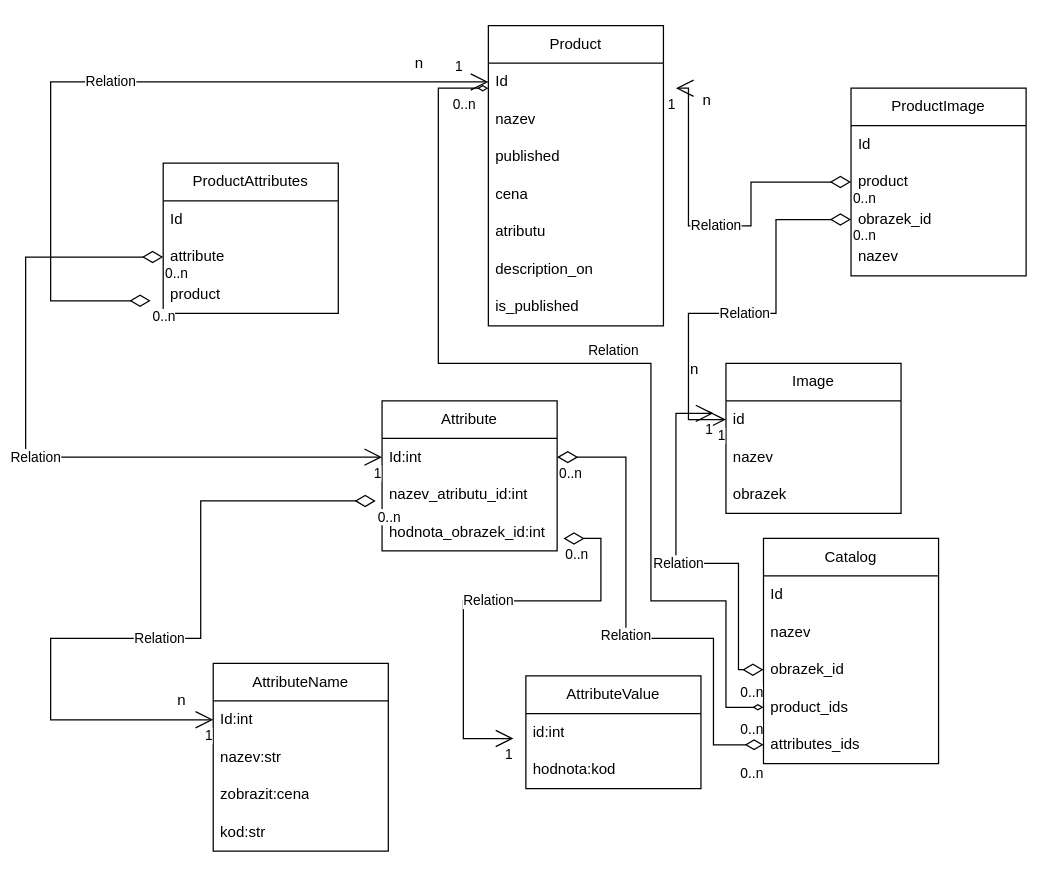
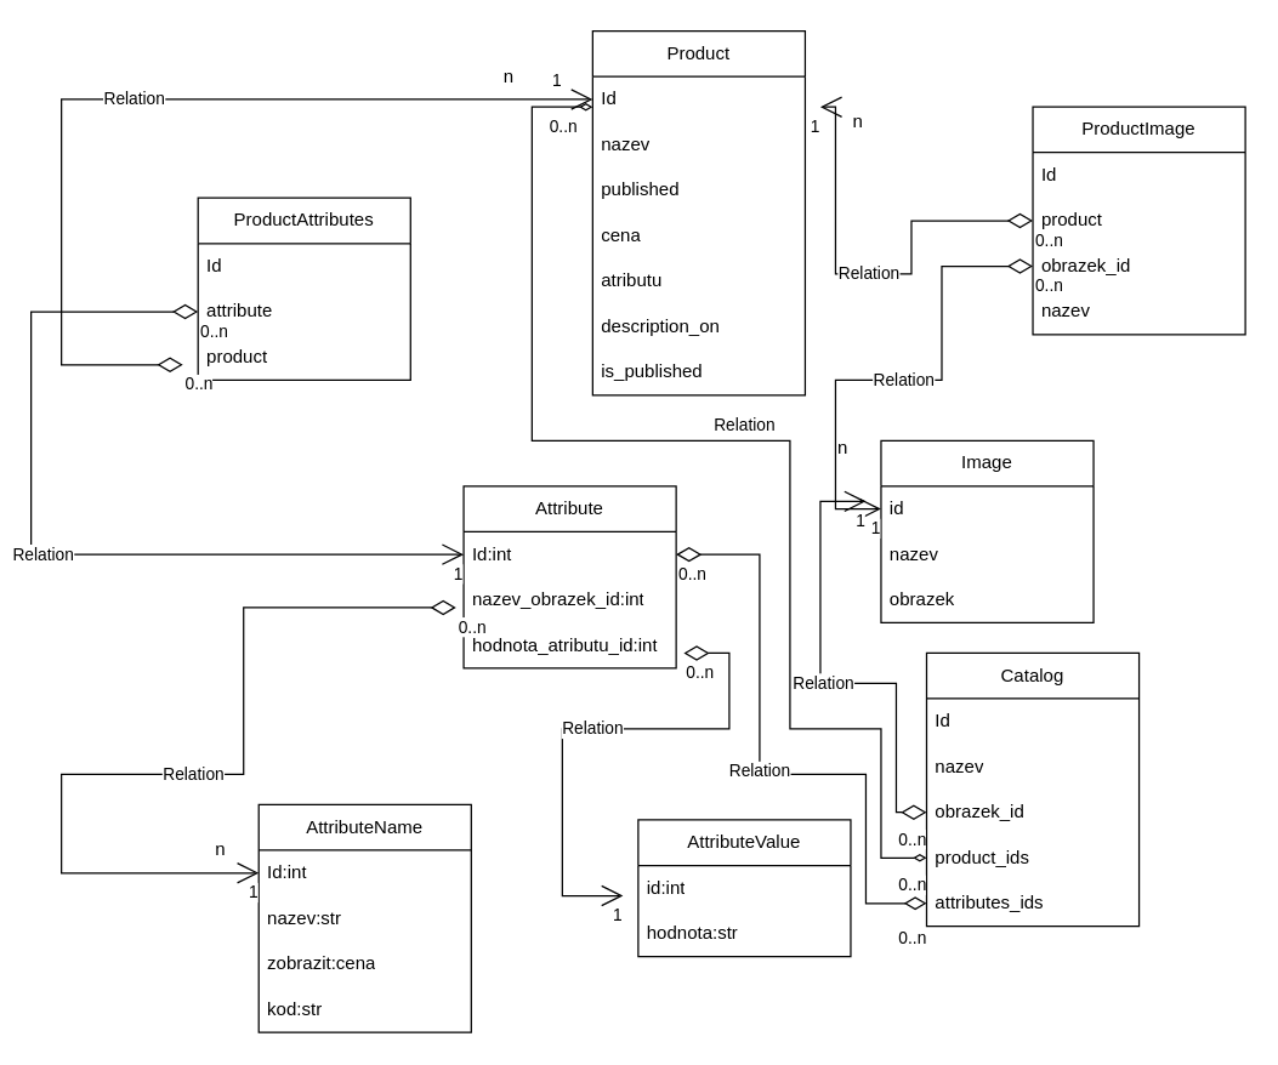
  <mxCell id="0" />
  <mxCell id="1" parent="0" />
  <mxCell id="2" value="AttributeName" style="swimlane;fontStyle=0;childLayout=stackLayout;horizontal=1;startSize=30;horizontalStack=0;resizeParent=1;resizeParentMax=0;resizeLast=0;collapsible=1;marginBottom=0;whiteSpace=wrap;html=1;" parent="1" vertex="1"><mxGeometry x="170" y="530" width="140" height="150" as="geometry" /></mxCell>
  <mxCell id="3" value="Id:int" style="text;strokeColor=none;fillColor=none;align=left;verticalAlign=middle;spacingLeft=4;spacingRight=4;overflow=hidden;points=[[0,0.5],[1,0.5]];portConstraint=eastwest;rotatable=0;whiteSpace=wrap;html=1;" parent="2" vertex="1"><mxGeometry y="30" width="140" height="30" as="geometry" /></mxCell>
  <mxCell id="4" value="nazev:str" style="text;strokeColor=none;fillColor=none;align=left;verticalAlign=middle;spacingLeft=4;spacingRight=4;overflow=hidden;points=[[0,0.5],[1,0.5]];portConstraint=eastwest;rotatable=0;whiteSpace=wrap;html=1;" parent="2" vertex="1"><mxGeometry y="60" width="140" height="30" as="geometry" /></mxCell>
  <mxCell id="5" value="zobrazit:cena" style="text;strokeColor=none;fillColor=none;align=left;verticalAlign=middle;spacingLeft=4;spacingRight=4;overflow=hidden;points=[[0,0.5],[1,0.5]];portConstraint=eastwest;rotatable=0;whiteSpace=wrap;html=1;" parent="2" vertex="1"><mxGeometry y="90" width="140" height="30" as="geometry" /></mxCell>
  <mxCell id="6" value="kod:str" style="text;strokeColor=none;fillColor=none;align=left;verticalAlign=middle;spacingLeft=4;spacingRight=4;overflow=hidden;points=[[0,0.5],[1,0.5]];portConstraint=eastwest;rotatable=0;whiteSpace=wrap;html=1;" parent="2" vertex="1"><mxGeometry y="120" width="140" height="30" as="geometry" /></mxCell>
  <mxCell id="7" value="AttributeValue" style="swimlane;fontStyle=0;childLayout=stackLayout;horizontal=1;startSize=30;horizontalStack=0;resizeParent=1;resizeParentMax=0;resizeLast=0;collapsible=1;marginBottom=0;whiteSpace=wrap;html=1;" parent="1" vertex="1"><mxGeometry x="420" y="540" width="140" height="90" as="geometry" /></mxCell>
  <mxCell id="8" value="id:int" style="text;strokeColor=none;fillColor=none;align=left;verticalAlign=middle;spacingLeft=4;spacingRight=4;overflow=hidden;points=[[0,0.5],[1,0.5]];portConstraint=eastwest;rotatable=0;whiteSpace=wrap;html=1;" parent="7" vertex="1"><mxGeometry y="30" width="140" height="30" as="geometry" /></mxCell>
- <mxCell id="9" value="hodnota:kod" style="text;strokeColor=none;fillColor=none;align=left;verticalAlign=middle;spacingLeft=4;spacingRight=4;overflow=hidden;points=[[0,0.5],[1,0.5]];portConstraint=eastwest;rotatable=0;whiteSpace=wrap;html=1;" parent="7" vertex="1"><mxGeometry y="60" width="140" height="30" as="geometry" /></mxCell>
+ <mxCell id="9" value="hodnota:str" style="text;strokeColor=none;fillColor=none;align=left;verticalAlign=middle;spacingLeft=4;spacingRight=4;overflow=hidden;points=[[0,0.5],[1,0.5]];portConstraint=eastwest;rotatable=0;whiteSpace=wrap;html=1;" parent="7" vertex="1"><mxGeometry y="60" width="140" height="30" as="geometry" /></mxCell>
  <mxCell id="10" value="Attribute" style="swimlane;fontStyle=0;childLayout=stackLayout;horizontal=1;startSize=30;horizontalStack=0;resizeParent=1;resizeParentMax=0;resizeLast=0;collapsible=1;marginBottom=0;whiteSpace=wrap;html=1;" parent="1" vertex="1"><mxGeometry x="305" y="320" width="140" height="120" as="geometry" /></mxCell>
  <mxCell id="11" value="Id:int" style="text;strokeColor=none;fillColor=none;align=left;verticalAlign=middle;spacingLeft=4;spacingRight=4;overflow=hidden;points=[[0,0.5],[1,0.5]];portConstraint=eastwest;rotatable=0;whiteSpace=wrap;html=1;" parent="10" vertex="1"><mxGeometry y="30" width="140" height="30" as="geometry" /></mxCell>
- <mxCell id="12" value="nazev_atributu_id:int" style="text;strokeColor=none;fillColor=none;align=left;verticalAlign=middle;spacingLeft=4;spacingRight=4;overflow=hidden;points=[[0,0.5],[1,0.5]];portConstraint=eastwest;rotatable=0;whiteSpace=wrap;html=1;" parent="10" vertex="1"><mxGeometry y="60" width="140" height="30" as="geometry" /></mxCell>
+ <mxCell id="12" value="nazev_obrazek_id:int" style="text;strokeColor=none;fillColor=none;align=left;verticalAlign=middle;spacingLeft=4;spacingRight=4;overflow=hidden;points=[[0,0.5],[1,0.5]];portConstraint=eastwest;rotatable=0;whiteSpace=wrap;html=1;" parent="10" vertex="1"><mxGeometry y="60" width="140" height="30" as="geometry" /></mxCell>
  <mxCell id="13" value="Relation" style="endArrow=open;html=1;endSize=12;startArrow=diamondThin;startSize=14;startFill=0;edgeStyle=orthogonalEdgeStyle;rounded=0;" parent="10" edge="1"><mxGeometry relative="1" as="geometry"><mxPoint x="145" y="110" as="sourcePoint" /><mxPoint x="105" y="270" as="targetPoint" /><Array as="points"><mxPoint x="175" y="110" /><mxPoint x="175" y="160" /><mxPoint x="65" y="160" /><mxPoint x="65" y="270" /></Array></mxGeometry></mxCell>
  <mxCell id="14" value="0..n" style="edgeLabel;resizable=0;html=1;align=left;verticalAlign=top;" parent="13" connectable="0" vertex="1"><mxGeometry x="-1" relative="1" as="geometry"><mxPoint as="offset" /></mxGeometry></mxCell>
  <mxCell id="15" value="1" style="edgeLabel;resizable=0;html=1;align=right;verticalAlign=top;" parent="13" connectable="0" vertex="1"><mxGeometry x="1" relative="1" as="geometry" /></mxCell>
- <mxCell id="16" value="hodnota_obrazek_id:int" style="text;strokeColor=none;fillColor=none;align=left;verticalAlign=middle;spacingLeft=4;spacingRight=4;overflow=hidden;points=[[0,0.5],[1,0.5]];portConstraint=eastwest;rotatable=0;whiteSpace=wrap;html=1;" parent="10" vertex="1"><mxGeometry y="90" width="140" height="30" as="geometry" /></mxCell>
+ <mxCell id="16" value="hodnota_atributu_id:int" style="text;strokeColor=none;fillColor=none;align=left;verticalAlign=middle;spacingLeft=4;spacingRight=4;overflow=hidden;points=[[0,0.5],[1,0.5]];portConstraint=eastwest;rotatable=0;whiteSpace=wrap;html=1;" parent="10" vertex="1"><mxGeometry y="90" width="140" height="30" as="geometry" /></mxCell>
  <mxCell id="17" value="ProductAttributes" style="swimlane;fontStyle=0;childLayout=stackLayout;horizontal=1;startSize=30;horizontalStack=0;resizeParent=1;resizeParentMax=0;resizeLast=0;collapsible=1;marginBottom=0;whiteSpace=wrap;html=1;" parent="1" vertex="1"><mxGeometry x="130" y="130" width="140" height="120" as="geometry" /></mxCell>
  <mxCell id="18" value="Id" style="text;strokeColor=none;fillColor=none;align=left;verticalAlign=middle;spacingLeft=4;spacingRight=4;overflow=hidden;points=[[0,0.5],[1,0.5]];portConstraint=eastwest;rotatable=0;whiteSpace=wrap;html=1;" parent="17" vertex="1"><mxGeometry y="30" width="140" height="30" as="geometry" /></mxCell>
  <mxCell id="19" value="attribute" style="text;strokeColor=none;fillColor=none;align=left;verticalAlign=middle;spacingLeft=4;spacingRight=4;overflow=hidden;points=[[0,0.5],[1,0.5]];portConstraint=eastwest;rotatable=0;whiteSpace=wrap;html=1;" parent="17" vertex="1"><mxGeometry y="60" width="140" height="30" as="geometry" /></mxCell>
  <mxCell id="20" value="product" style="text;strokeColor=none;fillColor=none;align=left;verticalAlign=middle;spacingLeft=4;spacingRight=4;overflow=hidden;points=[[0,0.5],[1,0.5]];portConstraint=eastwest;rotatable=0;whiteSpace=wrap;html=1;" parent="17" vertex="1"><mxGeometry y="90" width="140" height="30" as="geometry" /></mxCell>
  <mxCell id="21" value="Product" style="swimlane;fontStyle=0;childLayout=stackLayout;horizontal=1;startSize=30;horizontalStack=0;resizeParent=1;resizeParentMax=0;resizeLast=0;collapsible=1;marginBottom=0;whiteSpace=wrap;html=1;" parent="1" vertex="1"><mxGeometry x="390" y="20" width="140" height="240" as="geometry" /></mxCell>
  <mxCell id="22" value="Id" style="text;strokeColor=none;fillColor=none;align=left;verticalAlign=middle;spacingLeft=4;spacingRight=4;overflow=hidden;points=[[0,0.5],[1,0.5]];portConstraint=eastwest;rotatable=0;whiteSpace=wrap;html=1;" parent="21" vertex="1"><mxGeometry y="30" width="140" height="30" as="geometry" /></mxCell>
  <mxCell id="23" value="Relation" style="endArrow=open;html=1;endSize=12;startArrow=diamondThin;startSize=14;startFill=0;edgeStyle=orthogonalEdgeStyle;rounded=0;entryX=0;entryY=0.5;entryDx=0;entryDy=0;exitX=0;exitY=0.5;exitDx=0;exitDy=0;" parent="21" source="34" edge="1"><mxGeometry relative="1" as="geometry"><mxPoint x="-130" y="160" as="sourcePoint" /><mxPoint x="150" y="50" as="targetPoint" /><Array as="points"><mxPoint x="210" y="160" /><mxPoint x="160" y="160" /><mxPoint x="160" y="50" /></Array></mxGeometry></mxCell>
  <mxCell id="24" value="0..n" style="edgeLabel;resizable=0;html=1;align=left;verticalAlign=top;" parent="23" connectable="0" vertex="1"><mxGeometry x="-1" relative="1" as="geometry" /></mxCell>
  <mxCell id="25" value="1" style="edgeLabel;resizable=0;html=1;align=right;verticalAlign=top;" parent="23" connectable="0" vertex="1"><mxGeometry x="1" relative="1" as="geometry" /></mxCell>
  <mxCell id="26" value="nazev" style="text;strokeColor=none;fillColor=none;align=left;verticalAlign=middle;spacingLeft=4;spacingRight=4;overflow=hidden;points=[[0,0.5],[1,0.5]];portConstraint=eastwest;rotatable=0;whiteSpace=wrap;html=1;" parent="21" vertex="1"><mxGeometry y="60" width="140" height="30" as="geometry" /></mxCell>
  <mxCell id="27" value="published" style="text;strokeColor=none;fillColor=none;align=left;verticalAlign=middle;spacingLeft=4;spacingRight=4;overflow=hidden;points=[[0,0.5],[1,0.5]];portConstraint=eastwest;rotatable=0;whiteSpace=wrap;html=1;" parent="21" vertex="1"><mxGeometry y="90" width="140" height="30" as="geometry" /></mxCell>
  <mxCell id="28" value="cena" style="text;strokeColor=none;fillColor=none;align=left;verticalAlign=middle;spacingLeft=4;spacingRight=4;overflow=hidden;points=[[0,0.5],[1,0.5]];portConstraint=eastwest;rotatable=0;whiteSpace=wrap;html=1;" parent="21" vertex="1"><mxGeometry y="120" width="140" height="30" as="geometry" /></mxCell>
  <mxCell id="29" value="atributu" style="text;strokeColor=none;fillColor=none;align=left;verticalAlign=middle;spacingLeft=4;spacingRight=4;overflow=hidden;points=[[0,0.5],[1,0.5]];portConstraint=eastwest;rotatable=0;whiteSpace=wrap;html=1;" parent="21" vertex="1"><mxGeometry y="150" width="140" height="30" as="geometry" /></mxCell>
  <mxCell id="30" value="description_on" style="text;strokeColor=none;fillColor=none;align=left;verticalAlign=middle;spacingLeft=4;spacingRight=4;overflow=hidden;points=[[0,0.5],[1,0.5]];portConstraint=eastwest;rotatable=0;whiteSpace=wrap;html=1;" parent="21" vertex="1"><mxGeometry y="180" width="140" height="30" as="geometry" /></mxCell>
  <mxCell id="31" value="is_published&lt;br&gt;" style="text;strokeColor=none;fillColor=none;align=left;verticalAlign=middle;spacingLeft=4;spacingRight=4;overflow=hidden;points=[[0,0.5],[1,0.5]];portConstraint=eastwest;rotatable=0;whiteSpace=wrap;html=1;" parent="21" vertex="1"><mxGeometry y="210" width="140" height="30" as="geometry" /></mxCell>
  <mxCell id="32" value="ProductImage" style="swimlane;fontStyle=0;childLayout=stackLayout;horizontal=1;startSize=30;horizontalStack=0;resizeParent=1;resizeParentMax=0;resizeLast=0;collapsible=1;marginBottom=0;whiteSpace=wrap;html=1;" parent="1" vertex="1"><mxGeometry x="680" y="70" width="140" height="150" as="geometry" /></mxCell>
  <mxCell id="33" value="Id" style="text;strokeColor=none;fillColor=none;align=left;verticalAlign=middle;spacingLeft=4;spacingRight=4;overflow=hidden;points=[[0,0.5],[1,0.5]];portConstraint=eastwest;rotatable=0;whiteSpace=wrap;html=1;" parent="32" vertex="1"><mxGeometry y="30" width="140" height="30" as="geometry" /></mxCell>
  <mxCell id="34" value="product" style="text;strokeColor=none;fillColor=none;align=left;verticalAlign=middle;spacingLeft=4;spacingRight=4;overflow=hidden;points=[[0,0.5],[1,0.5]];portConstraint=eastwest;rotatable=0;whiteSpace=wrap;html=1;" parent="32" vertex="1"><mxGeometry y="60" width="140" height="30" as="geometry" /></mxCell>
  <mxCell id="35" value="obrazek_id" style="text;strokeColor=none;fillColor=none;align=left;verticalAlign=middle;spacingLeft=4;spacingRight=4;overflow=hidden;points=[[0,0.5],[1,0.5]];portConstraint=eastwest;rotatable=0;whiteSpace=wrap;html=1;" parent="32" vertex="1"><mxGeometry y="90" width="140" height="30" as="geometry" /></mxCell>
  <mxCell id="36" value="nazev" style="text;strokeColor=none;fillColor=none;align=left;verticalAlign=middle;spacingLeft=4;spacingRight=4;overflow=hidden;points=[[0,0.5],[1,0.5]];portConstraint=eastwest;rotatable=0;whiteSpace=wrap;html=1;" parent="32" vertex="1"><mxGeometry y="120" width="140" height="30" as="geometry" /></mxCell>
  <mxCell id="37" value="Image" style="swimlane;fontStyle=0;childLayout=stackLayout;horizontal=1;startSize=30;horizontalStack=0;resizeParent=1;resizeParentMax=0;resizeLast=0;collapsible=1;marginBottom=0;whiteSpace=wrap;html=1;" parent="1" vertex="1"><mxGeometry x="580" y="290" width="140" height="120" as="geometry" /></mxCell>
  <mxCell id="38" value="id" style="text;strokeColor=none;fillColor=none;align=left;verticalAlign=middle;spacingLeft=4;spacingRight=4;overflow=hidden;points=[[0,0.5],[1,0.5]];portConstraint=eastwest;rotatable=0;whiteSpace=wrap;html=1;" parent="37" vertex="1"><mxGeometry y="30" width="140" height="30" as="geometry" /></mxCell>
  <mxCell id="39" value="nazev" style="text;strokeColor=none;fillColor=none;align=left;verticalAlign=middle;spacingLeft=4;spacingRight=4;overflow=hidden;points=[[0,0.5],[1,0.5]];portConstraint=eastwest;rotatable=0;whiteSpace=wrap;html=1;" parent="37" vertex="1"><mxGeometry y="60" width="140" height="30" as="geometry" /></mxCell>
  <mxCell id="40" value="obrazek" style="text;strokeColor=none;fillColor=none;align=left;verticalAlign=middle;spacingLeft=4;spacingRight=4;overflow=hidden;points=[[0,0.5],[1,0.5]];portConstraint=eastwest;rotatable=0;whiteSpace=wrap;html=1;" parent="37" vertex="1"><mxGeometry y="90" width="140" height="30" as="geometry" /></mxCell>
  <mxCell id="41" value="Catalog" style="swimlane;fontStyle=0;childLayout=stackLayout;horizontal=1;startSize=30;horizontalStack=0;resizeParent=1;resizeParentMax=0;resizeLast=0;collapsible=1;marginBottom=0;whiteSpace=wrap;html=1;" parent="1" vertex="1"><mxGeometry x="610" y="430" width="140" height="180" as="geometry" /></mxCell>
  <mxCell id="42" value="Id" style="text;strokeColor=none;fillColor=none;align=left;verticalAlign=middle;spacingLeft=4;spacingRight=4;overflow=hidden;points=[[0,0.5],[1,0.5]];portConstraint=eastwest;rotatable=0;whiteSpace=wrap;html=1;" parent="41" vertex="1"><mxGeometry y="30" width="140" height="30" as="geometry" /></mxCell>
  <mxCell id="43" value="nazev" style="text;strokeColor=none;fillColor=none;align=left;verticalAlign=middle;spacingLeft=4;spacingRight=4;overflow=hidden;points=[[0,0.5],[1,0.5]];portConstraint=eastwest;rotatable=0;whiteSpace=wrap;html=1;" parent="41" vertex="1"><mxGeometry y="60" width="140" height="30" as="geometry" /></mxCell>
  <mxCell id="44" value="obrazek_id" style="text;strokeColor=none;fillColor=none;align=left;verticalAlign=middle;spacingLeft=4;spacingRight=4;overflow=hidden;points=[[0,0.5],[1,0.5]];portConstraint=eastwest;rotatable=0;whiteSpace=wrap;html=1;" parent="41" vertex="1"><mxGeometry y="90" width="140" height="30" as="geometry" /></mxCell>
  <mxCell id="45" value="product_ids" style="text;strokeColor=none;fillColor=none;align=left;verticalAlign=middle;spacingLeft=4;spacingRight=4;overflow=hidden;points=[[0,0.5],[1,0.5]];portConstraint=eastwest;rotatable=0;whiteSpace=wrap;html=1;" parent="41" vertex="1"><mxGeometry y="120" width="140" height="30" as="geometry" /></mxCell>
  <mxCell id="46" value="attributes_ids" style="text;strokeColor=none;fillColor=none;align=left;verticalAlign=middle;spacingLeft=4;spacingRight=4;overflow=hidden;points=[[0,0.5],[1,0.5]];portConstraint=eastwest;rotatable=0;whiteSpace=wrap;html=1;" parent="41" vertex="1"><mxGeometry y="150" width="140" height="30" as="geometry" /></mxCell>
  <mxCell id="47" value="Relation" style="endArrow=open;html=1;endSize=12;startArrow=diamondThin;startSize=14;startFill=0;edgeStyle=orthogonalEdgeStyle;rounded=0;entryX=0;entryY=0.5;entryDx=0;entryDy=0;" parent="1" target="3" edge="1"><mxGeometry relative="1" as="geometry"><mxPoint x="300" y="400" as="sourcePoint" /><mxPoint x="40" y="610" as="targetPoint" /><Array as="points"><mxPoint x="160" y="400" /><mxPoint x="160" y="510" /><mxPoint x="40" y="510" /><mxPoint x="40" y="575" /></Array></mxGeometry></mxCell>
  <mxCell id="48" value="0..n" style="edgeLabel;resizable=0;html=1;align=left;verticalAlign=top;" parent="47" connectable="0" vertex="1"><mxGeometry x="-1" relative="1" as="geometry" /></mxCell>
  <mxCell id="49" value="1" style="edgeLabel;resizable=0;html=1;align=right;verticalAlign=top;" parent="47" connectable="0" vertex="1"><mxGeometry x="1" relative="1" as="geometry" /></mxCell>
  <mxCell id="50" value="Relation" style="endArrow=open;html=1;endSize=12;startArrow=diamondThin;startSize=14;startFill=0;edgeStyle=orthogonalEdgeStyle;rounded=0;entryX=0;entryY=0.5;entryDx=0;entryDy=0;" parent="1" target="22" edge="1"><mxGeometry relative="1" as="geometry"><mxPoint x="120" y="240" as="sourcePoint" /><mxPoint x="80" y="265" as="targetPoint" /><Array as="points"><mxPoint x="40" y="240" /><mxPoint x="40" y="65" /></Array></mxGeometry></mxCell>
  <mxCell id="51" value="0..n" style="edgeLabel;resizable=0;html=1;align=left;verticalAlign=top;" parent="50" connectable="0" vertex="1"><mxGeometry x="-1" relative="1" as="geometry" /></mxCell>
  <mxCell id="52" value="1" style="edgeLabel;resizable=0;html=1;align=right;verticalAlign=top;" parent="50" connectable="0" vertex="1"><mxGeometry x="1" relative="1" as="geometry"><mxPoint x="-20" y="-25" as="offset" /></mxGeometry></mxCell>
  <mxCell id="53" value="Relation" style="endArrow=open;html=1;endSize=12;startArrow=diamondThin;startSize=14;startFill=0;edgeStyle=orthogonalEdgeStyle;rounded=0;exitX=0;exitY=0.5;exitDx=0;exitDy=0;entryX=0;entryY=0.5;entryDx=0;entryDy=0;" parent="1" target="38" edge="1"><mxGeometry relative="1" as="geometry"><mxPoint x="680" y="175" as="sourcePoint" /><mxPoint x="560" y="330" as="targetPoint" /><Array as="points"><mxPoint x="620" y="175" /><mxPoint x="620" y="250" /><mxPoint x="550" y="250" /><mxPoint x="550" y="335" /></Array></mxGeometry></mxCell>
  <mxCell id="54" value="0..n" style="edgeLabel;resizable=0;html=1;align=left;verticalAlign=top;" parent="53" connectable="0" vertex="1"><mxGeometry x="-1" relative="1" as="geometry" /></mxCell>
  <mxCell id="55" value="1" style="edgeLabel;resizable=0;html=1;align=right;verticalAlign=top;" parent="53" connectable="0" vertex="1"><mxGeometry x="1" relative="1" as="geometry" /></mxCell>
  <mxCell id="56" value="Relation" style="endArrow=diamondThin;html=1;startArrow=diamondThin;startFill=0;edgeStyle=orthogonalEdgeStyle;rounded=0;entryX=0;entryY=0.5;entryDx=0;entryDy=0;endFill=0;" parent="1" target="45" edge="1"><mxGeometry x="0.006" y="10" relative="1" as="geometry"><mxPoint x="390" y="70" as="sourcePoint" /><mxPoint x="715" y="470" as="targetPoint" /><Array as="points"><mxPoint x="350" y="70" /><mxPoint x="350" y="290" /><mxPoint x="520" y="290" /><mxPoint x="520" y="480" /><mxPoint x="580" y="480" /><mxPoint x="580" y="565" /></Array><mxPoint as="offset" /></mxGeometry></mxCell>
  <mxCell id="57" value="0..n" style="edgeLabel;resizable=0;html=1;align=left;verticalAlign=top;" parent="56" connectable="0" vertex="1"><mxGeometry x="-1" relative="1" as="geometry"><mxPoint x="-30" as="offset" /></mxGeometry></mxCell>
  <mxCell id="58" value="Relation" style="endArrow=open;html=1;endSize=12;startArrow=diamondThin;startSize=14;startFill=0;edgeStyle=orthogonalEdgeStyle;rounded=0;exitX=0;exitY=0.5;exitDx=0;exitDy=0;" parent="1" source="44" edge="1"><mxGeometry relative="1" as="geometry"><mxPoint x="680" y="210" as="sourcePoint" /><mxPoint x="570" y="330" as="targetPoint" /><Array as="points"><mxPoint x="590" y="535" /><mxPoint x="590" y="450" /><mxPoint x="540" y="450" /><mxPoint x="540" y="330" /></Array></mxGeometry></mxCell>
  <mxCell id="59" value="0..n" style="edgeLabel;resizable=0;html=1;align=left;verticalAlign=top;" parent="58" connectable="0" vertex="1"><mxGeometry x="-1" relative="1" as="geometry"><mxPoint x="-20" y="5" as="offset" /></mxGeometry></mxCell>
  <mxCell id="60" value="1" style="edgeLabel;resizable=0;html=1;align=right;verticalAlign=top;" parent="58" connectable="0" vertex="1"><mxGeometry x="1" relative="1" as="geometry" /></mxCell>
  <mxCell id="61" value="Relation" style="endArrow=diamondThin;html=1;endSize=12;startArrow=diamondThin;startSize=14;startFill=0;edgeStyle=orthogonalEdgeStyle;rounded=0;entryX=0;entryY=0.5;entryDx=0;entryDy=0;exitX=1;exitY=0.5;exitDx=0;exitDy=0;endFill=0;" parent="1" source="11" edge="1"><mxGeometry relative="1" as="geometry"><mxPoint x="390" y="100" as="sourcePoint" /><mxPoint x="610" y="595" as="targetPoint" /><Array as="points"><mxPoint x="500" y="365" /><mxPoint x="500" y="510" /><mxPoint x="570" y="510" /><mxPoint x="570" y="595" /></Array></mxGeometry></mxCell>
  <mxCell id="62" value="0..n" style="edgeLabel;resizable=0;html=1;align=left;verticalAlign=top;" parent="61" connectable="0" vertex="1"><mxGeometry x="-1" relative="1" as="geometry" /></mxCell>
  <mxCell id="63" value="Relation" style="endArrow=open;html=1;endSize=12;startArrow=diamondThin;startSize=14;startFill=0;edgeStyle=orthogonalEdgeStyle;rounded=0;exitX=0;exitY=0.5;exitDx=0;exitDy=0;entryX=0;entryY=0.5;entryDx=0;entryDy=0;" parent="1" source="19" target="11" edge="1"><mxGeometry relative="1" as="geometry"><mxPoint x="110" y="210" as="sourcePoint" /><mxPoint x="130" y="320" as="targetPoint" /><Array as="points"><mxPoint x="20" y="205" /><mxPoint x="20" y="365" /></Array></mxGeometry></mxCell>
  <mxCell id="64" value="0..n" style="edgeLabel;resizable=0;html=1;align=left;verticalAlign=top;" parent="63" connectable="0" vertex="1"><mxGeometry x="-1" relative="1" as="geometry" /></mxCell>
  <mxCell id="65" value="1" style="edgeLabel;resizable=0;html=1;align=right;verticalAlign=top;" parent="63" connectable="0" vertex="1"><mxGeometry x="1" relative="1" as="geometry" /></mxCell>
  <mxCell id="66" value="0..n" style="edgeLabel;resizable=0;html=1;align=left;verticalAlign=top;" parent="1" connectable="0" vertex="1"><mxGeometry x="590" y="570" as="geometry" /></mxCell>
  <mxCell id="67" value="0..n" style="edgeLabel;resizable=0;html=1;align=left;verticalAlign=top;" parent="1" connectable="0" vertex="1"><mxGeometry x="590" y="605" as="geometry" /></mxCell>
  <mxCell id="68" value="n" style="text;html=1;strokeColor=none;fillColor=none;align=center;verticalAlign=middle;whiteSpace=wrap;rounded=0;" parent="1" vertex="1"><mxGeometry x="550" y="70" width="30" height="20" as="geometry" /></mxCell>
  <mxCell id="69" value="n" style="text;html=1;strokeColor=none;fillColor=none;align=center;verticalAlign=middle;whiteSpace=wrap;rounded=0;" parent="1" vertex="1"><mxGeometry x="320" y="40" width="30" height="20" as="geometry" /></mxCell>
  <mxCell id="70" value="n" style="text;html=1;strokeColor=none;fillColor=none;align=center;verticalAlign=middle;whiteSpace=wrap;rounded=0;" parent="1" vertex="1"><mxGeometry x="130" y="550" width="30" height="20" as="geometry" /></mxCell>
  <mxCell id="71" value="n" style="text;html=1;strokeColor=none;fillColor=none;align=center;verticalAlign=middle;whiteSpace=wrap;rounded=0;" vertex="1" parent="1"><mxGeometry x="540" y="280" width="30" height="30" as="geometry" /></mxCell>
